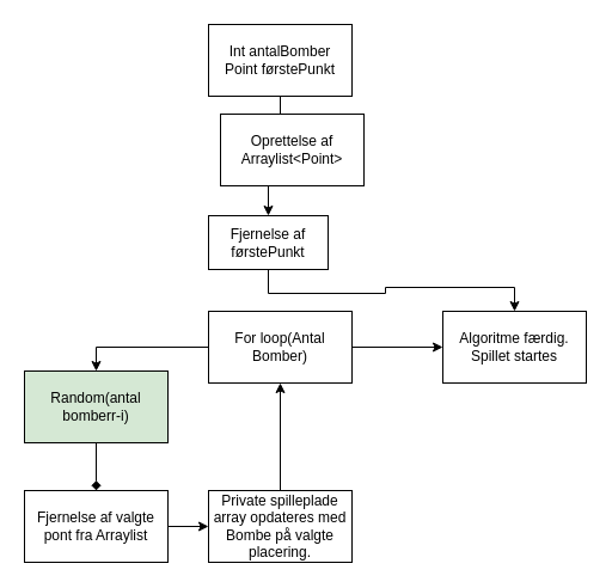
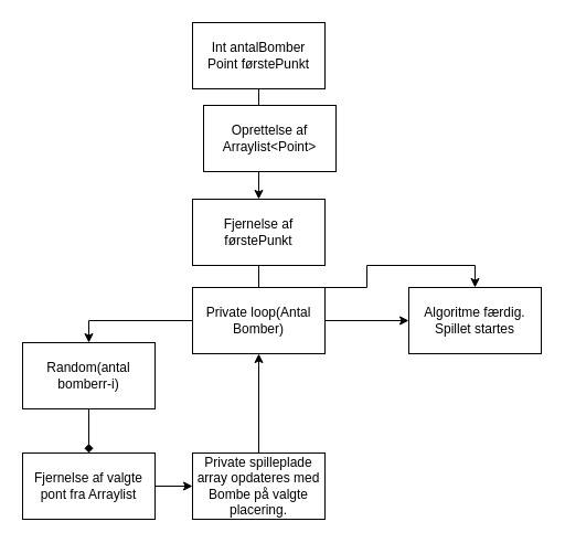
  <mxCell id="0" />
  <mxCell id="1" parent="0" />
  <mxCell id="2" style="edgeStyle=orthogonalEdgeStyle;rounded=0;orthogonalLoop=1;jettySize=auto;html=1;exitX=0.5;exitY=1;exitDx=0;exitDy=0;" edge="1" parent="1" source="3" target="5"><mxGeometry relative="1" as="geometry" /></mxCell>
  <mxCell id="3" value="&lt;div&gt;Int antalBomber&lt;/div&gt;&lt;div&gt;Point førstePunkt&lt;br&gt; &lt;/div&gt;" style="rounded=0;whiteSpace=wrap;html=1;" vertex="1" parent="1"><mxGeometry x="174" y="20" width="120" height="60" as="geometry" /></mxCell>
  <mxCell id="4" style="edgeStyle=orthogonalEdgeStyle;rounded=0;orthogonalLoop=1;jettySize=auto;html=1;exitX=0.5;exitY=1;exitDx=0;exitDy=0;entryX=0.5;entryY=0;entryDx=0;entryDy=0;" edge="1" parent="1" source="5" target="7"><mxGeometry relative="1" as="geometry" /></mxCell>
  <mxCell id="5" value="Oprettelse af Arraylist&amp;lt;Point&amp;gt;" style="rounded=0;whiteSpace=wrap;html=1;" vertex="1" parent="1"><mxGeometry x="184" y="95" width="120" height="60" as="geometry" /></mxCell>
  <mxCell id="6" style="edgeStyle=orthogonalEdgeStyle;rounded=0;orthogonalLoop=1;jettySize=auto;html=1;exitX=0.5;exitY=1;exitDx=0;exitDy=0;" edge="1" parent="1" source="7" target="17"><mxGeometry relative="1" as="geometry" /></mxCell>
- <mxCell id="7" value="Fjernelse af førstePunkt" style="rounded=0;whiteSpace=wrap;html=1;" vertex="1" parent="1"><mxGeometry x="174" y="180" width="100" height="45" as="geometry" /></mxCell>
+ <mxCell id="7" value="Fjernelse af førstePunkt" style="rounded=0;whiteSpace=wrap;html=1;" vertex="1" parent="1"><mxGeometry x="174" y="180" width="120" height="60" as="geometry" /></mxCell>
  <mxCell id="8" style="edgeStyle=orthogonalEdgeStyle;rounded=0;orthogonalLoop=1;jettySize=auto;html=1;exitX=0;exitY=0.5;exitDx=0;exitDy=0;entryX=0.5;entryY=0;entryDx=0;entryDy=0;" edge="1" parent="1" source="10" target="12"><mxGeometry relative="1" as="geometry" /></mxCell>
  <mxCell id="9" style="edgeStyle=orthogonalEdgeStyle;rounded=0;orthogonalLoop=1;jettySize=auto;html=1;exitX=1;exitY=0.5;exitDx=0;exitDy=0;entryX=0;entryY=0.5;entryDx=0;entryDy=0;" edge="1" parent="1" source="10" target="17"><mxGeometry relative="1" as="geometry" /></mxCell>
- <mxCell id="10" value="For loop(Antal Bomber)" style="rounded=0;whiteSpace=wrap;html=1;" vertex="1" parent="1"><mxGeometry x="174" y="260" width="120" height="60" as="geometry" /></mxCell>
+ <mxCell id="10" value="Private loop(Antal Bomber)" style="rounded=0;whiteSpace=wrap;html=1;" vertex="1" parent="1"><mxGeometry x="174" y="260" width="120" height="60" as="geometry" /></mxCell>
  <mxCell id="11" style="edgeStyle=orthogonalEdgeStyle;rounded=0;orthogonalLoop=1;jettySize=auto;html=1;exitX=0.5;exitY=1;exitDx=0;exitDy=0;entryX=0.5;entryY=0;entryDx=0;entryDy=0;endArrow=diamond;" edge="1" parent="1" source="12" target="16"><mxGeometry relative="1" as="geometry" /></mxCell>
- <mxCell id="12" value="Random(antal bomberr-i)" style="rounded=0;whiteSpace=wrap;html=1;fillColor=#d5e8d4;" vertex="1" parent="1"><mxGeometry x="20" y="310" width="120" height="60" as="geometry" /></mxCell>
+ <mxCell id="12" value="Random(antal bomberr-i)" style="rounded=0;whiteSpace=wrap;html=1;" vertex="1" parent="1"><mxGeometry x="20" y="310" width="120" height="60" as="geometry" /></mxCell>
  <mxCell id="13" style="edgeStyle=orthogonalEdgeStyle;rounded=0;orthogonalLoop=1;jettySize=auto;html=1;exitX=0.5;exitY=0;exitDx=0;exitDy=0;entryX=0.5;entryY=1;entryDx=0;entryDy=0;" edge="1" parent="1" source="14" target="10"><mxGeometry relative="1" as="geometry" /></mxCell>
  <mxCell id="14" value="Private spilleplade array opdateres med Bombe på valgte placering." style="rounded=0;whiteSpace=wrap;html=1;" vertex="1" parent="1"><mxGeometry x="174" y="410" width="120" height="60" as="geometry" /></mxCell>
  <mxCell id="15" style="edgeStyle=orthogonalEdgeStyle;rounded=0;orthogonalLoop=1;jettySize=auto;html=1;exitX=1;exitY=0.5;exitDx=0;exitDy=0;entryX=0;entryY=0.5;entryDx=0;entryDy=0;" edge="1" parent="1" source="16" target="14"><mxGeometry relative="1" as="geometry" /></mxCell>
  <mxCell id="16" value="Fjernelse af valgte pont fra Arraylist" style="rounded=0;whiteSpace=wrap;html=1;" vertex="1" parent="1"><mxGeometry x="20" y="410" width="120" height="60" as="geometry" /></mxCell>
  <mxCell id="17" value="Algoritme færdig. Spillet startes" style="rounded=0;whiteSpace=wrap;html=1;" vertex="1" parent="1"><mxGeometry x="370" y="260" width="120" height="60" as="geometry" /></mxCell>
